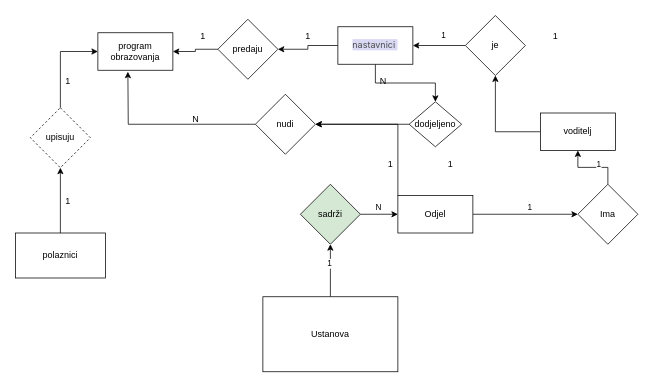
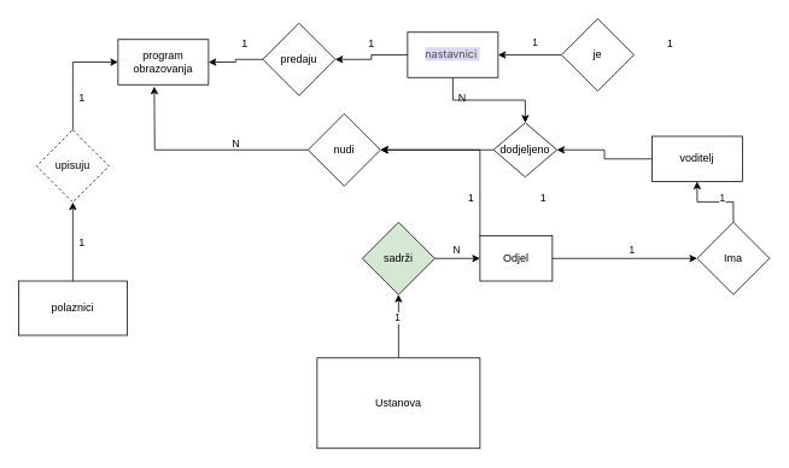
  <mxCell id="0" />
  <mxCell id="1" parent="0" />
  <mxCell id="2" value="" style="edgeStyle=orthogonalEdgeStyle;rounded=0;orthogonalLoop=1;jettySize=auto;html=1;" edge="1" parent="1" source="4" target="11"><mxGeometry relative="1" as="geometry" /></mxCell>
  <mxCell id="3" value="1" style="edgeLabel;html=1;align=center;verticalAlign=middle;resizable=0;points=[];" vertex="1" connectable="0" parent="2"><mxGeometry x="0.05" y="2" relative="1" as="geometry"><mxPoint y="-8" as="offset" /></mxGeometry></mxCell>
  <mxCell id="4" value="Ustanova" style="rounded=0;whiteSpace=wrap;html=1;" vertex="1" parent="1"><mxGeometry x="350" y="395" width="180" height="100" as="geometry" /></mxCell>
  <mxCell id="5" value="" style="edgeStyle=orthogonalEdgeStyle;rounded=0;orthogonalLoop=1;jettySize=auto;html=1;" edge="1" parent="1" source="8" target="18"><mxGeometry relative="1" as="geometry" /></mxCell>
  <mxCell id="6" value="1" style="edgeLabel;html=1;align=center;verticalAlign=middle;resizable=0;points=[];" vertex="1" connectable="0" parent="5"><mxGeometry x="0.133" y="7" relative="1" as="geometry"><mxPoint x="-4" y="-3" as="offset" /></mxGeometry></mxCell>
  <mxCell id="7" style="edgeStyle=orthogonalEdgeStyle;rounded=0;orthogonalLoop=1;jettySize=auto;html=1;exitX=0;exitY=0;exitDx=0;exitDy=0;entryX=1;entryY=0.5;entryDx=0;entryDy=0;" edge="1" parent="1" source="8" target="36"><mxGeometry relative="1" as="geometry" /></mxCell>
- <mxCell id="8" value="Odjel" style="rounded=0;whiteSpace=wrap;html=1;" vertex="1" parent="1"><mxGeometry x="530" y="260" width="100" height="50" as="geometry" /></mxCell>
+ <mxCell id="8" value="Odjel" style="rounded=0;whiteSpace=wrap;html=1;" vertex="1" parent="1"><mxGeometry x="530" y="260" width="80" height="50" as="geometry" /></mxCell>
  <mxCell id="9" value="" style="edgeStyle=orthogonalEdgeStyle;rounded=0;orthogonalLoop=1;jettySize=auto;html=1;" edge="1" parent="1" source="11" target="8"><mxGeometry relative="1" as="geometry" /></mxCell>
  <mxCell id="10" value="N" style="edgeLabel;html=1;align=center;verticalAlign=middle;resizable=0;points=[];" vertex="1" connectable="0" parent="9"><mxGeometry x="-0.08" y="1" relative="1" as="geometry"><mxPoint y="-9" as="offset" /></mxGeometry></mxCell>
  <mxCell id="11" value="sadrži" style="rhombus;whiteSpace=wrap;html=1;fillColor=#d5e8d4;" vertex="1" parent="1"><mxGeometry x="400" y="245" width="80" height="80" as="geometry" /></mxCell>
  <mxCell id="12" value="" style="edgeStyle=orthogonalEdgeStyle;rounded=0;orthogonalLoop=1;jettySize=auto;html=1;" edge="1" parent="1" source="14" target="25"><mxGeometry relative="1" as="geometry" /></mxCell>
  <mxCell id="13" value="" style="edgeStyle=orthogonalEdgeStyle;rounded=0;orthogonalLoop=1;jettySize=auto;html=1;" edge="1" parent="1" source="14" target="30"><mxGeometry relative="1" as="geometry" /></mxCell>
  <mxCell id="14" value="&lt;span style=&quot;color: rgb(75, 75, 75); font-family: adobe-clean, &amp;quot;Source Sans Pro&amp;quot;, -apple-system, BlinkMacSystemFont, &amp;quot;Segoe UI&amp;quot;, Roboto, Ubuntu, &amp;quot;Trebuchet MS&amp;quot;, &amp;quot;Lucida Grande&amp;quot;, sans-serif; font-size: 12px; font-style: normal; font-variant-ligatures: normal; font-variant-caps: normal; font-weight: 400; letter-spacing: normal; orphans: 2; text-align: start; text-indent: 0px; text-transform: none; widows: 2; word-spacing: 0px; -webkit-text-stroke-width: 0px; white-space: pre-wrap; background-color: rgb(217, 217, 244); text-decoration-thickness: initial; text-decoration-style: initial; text-decoration-color: initial; display: inline !important; float: none;&quot;&gt;nastavnici &lt;/span&gt;" style="rounded=0;whiteSpace=wrap;html=1;" vertex="1" parent="1"><mxGeometry x="450" y="35" width="100" height="50" as="geometry" /></mxCell>
  <mxCell id="15" value="program&lt;br&gt;obrazovanja" style="rounded=0;whiteSpace=wrap;html=1;" vertex="1" parent="1"><mxGeometry y="43" width="100" height="50" as="geometry" x="130" /></mxCell>
  <mxCell id="16" value="" style="edgeStyle=orthogonalEdgeStyle;rounded=0;orthogonalLoop=1;jettySize=auto;html=1;" edge="1" parent="1" source="18" target="20"><mxGeometry relative="1" as="geometry" /></mxCell>
  <mxCell id="17" value="1" style="edgeLabel;html=1;align=center;verticalAlign=middle;resizable=0;points=[];" vertex="1" connectable="0" parent="16"><mxGeometry x="-0.4" y="1" relative="1" as="geometry"><mxPoint x="-9" y="-5" as="offset" /></mxGeometry></mxCell>
  <mxCell id="18" value="Ima" style="rhombus;whiteSpace=wrap;html=1;" vertex="1" parent="1"><mxGeometry x="770" y="245" width="80" height="80" as="geometry" /></mxCell>
- <mxCell id="19" value="" style="edgeStyle=orthogonalEdgeStyle;rounded=0;orthogonalLoop=1;jettySize=auto;html=1;" edge="1" parent="1" source="20" target="23"><mxGeometry relative="1" as="geometry" /></mxCell>
+ <mxCell id="19" value="" style="edgeStyle=orthogonalEdgeStyle;rounded=0;orthogonalLoop=1;jettySize=auto;html=1;" edge="1" parent="1" source="20" target="25"><mxGeometry relative="1" as="geometry" /></mxCell>
  <mxCell id="20" value="voditelj" style="rounded=0;whiteSpace=wrap;html=1;" vertex="1" parent="1"><mxGeometry x="720" y="150" width="100" height="50" as="geometry" /></mxCell>
  <mxCell id="21" value="" style="edgeStyle=orthogonalEdgeStyle;rounded=0;orthogonalLoop=1;jettySize=auto;html=1;" edge="1" parent="1" source="23" target="14"><mxGeometry relative="1" as="geometry" /></mxCell>
  <mxCell id="22" value="1" style="edgeLabel;html=1;align=center;verticalAlign=middle;resizable=0;points=[];" vertex="1" connectable="0" parent="21"><mxGeometry x="-0.133" relative="1" as="geometry"><mxPoint y="-15" as="offset" /></mxGeometry></mxCell>
  <mxCell id="23" value="je" style="rhombus;whiteSpace=wrap;html=1;" vertex="1" parent="1"><mxGeometry x="620" y="20" width="80" height="80" as="geometry" /></mxCell>
  <mxCell id="24" value="" style="edgeStyle=orthogonalEdgeStyle;rounded=0;orthogonalLoop=1;jettySize=auto;html=1;" edge="1" parent="1" source="25" target="36"><mxGeometry relative="1" as="geometry" /></mxCell>
  <mxCell id="25" value="dodjeljeno" style="rhombus;whiteSpace=wrap;html=1;" vertex="1" parent="1"><mxGeometry x="545" y="135" width="70" height="60" as="geometry" /></mxCell>
  <mxCell id="26" value="1" style="text;html=1;align=center;verticalAlign=middle;resizable=0;points=[];autosize=1;strokeColor=none;fillColor=none;" vertex="1" parent="1"><mxGeometry x="725" y="33" width="30" height="30" as="geometry" /></mxCell>
  <mxCell id="27" value="N" style="text;html=1;align=center;verticalAlign=middle;resizable=0;points=[];autosize=1;strokeColor=none;fillColor=none;" vertex="1" parent="1"><mxGeometry x="495" y="93" width="30" height="30" as="geometry" /></mxCell>
  <mxCell id="28" value="1" style="text;html=1;align=center;verticalAlign=middle;resizable=0;points=[];autosize=1;strokeColor=none;fillColor=none;" vertex="1" parent="1"><mxGeometry x="585" y="203" width="30" height="30" as="geometry" /></mxCell>
  <mxCell id="29" value="" style="edgeStyle=orthogonalEdgeStyle;rounded=0;orthogonalLoop=1;jettySize=auto;html=1;" edge="1" parent="1" source="30" target="15"><mxGeometry relative="1" as="geometry" /></mxCell>
  <mxCell id="30" value="predaju" style="rhombus;whiteSpace=wrap;html=1;" vertex="1" parent="1"><mxGeometry x="290" width="80" height="80" as="geometry" y="25" /></mxCell>
  <mxCell id="31" value="1" style="text;html=1;align=center;verticalAlign=middle;resizable=0;points=[];autosize=1;strokeColor=none;fillColor=none;" vertex="1" parent="1"><mxGeometry x="395" y="33" width="30" height="30" as="geometry" /></mxCell>
  <mxCell id="32" value="1" style="text;html=1;align=center;verticalAlign=middle;resizable=0;points=[];autosize=1;strokeColor=none;fillColor=none;" vertex="1" parent="1"><mxGeometry x="255" y="33" width="30" height="30" as="geometry" /></mxCell>
  <mxCell id="33" value="" style="edgeStyle=orthogonalEdgeStyle;rounded=0;orthogonalLoop=1;jettySize=auto;html=1;" edge="1" parent="1" source="34" target="40"><mxGeometry relative="1" as="geometry" /></mxCell>
  <mxCell id="34" value="polaznici" style="whiteSpace=wrap;html=1;" vertex="1" parent="1"><mxGeometry x="20" y="310" width="120" height="60" as="geometry" /></mxCell>
  <mxCell id="35" style="edgeStyle=orthogonalEdgeStyle;rounded=0;orthogonalLoop=1;jettySize=auto;html=1;exitX=0;exitY=0.5;exitDx=0;exitDy=0;" edge="1" parent="1" source="36"><mxGeometry relative="1" as="geometry"><mxPoint x="170" y="95" as="targetPoint" /></mxGeometry></mxCell>
  <mxCell id="36" value="nudi" style="rhombus;whiteSpace=wrap;html=1;" vertex="1" parent="1"><mxGeometry x="340" y="125" width="80" height="80" as="geometry" /></mxCell>
  <mxCell id="37" value="1" style="text;html=1;align=center;verticalAlign=middle;resizable=0;points=[];autosize=1;strokeColor=none;fillColor=none;" vertex="1" parent="1"><mxGeometry x="505" y="203" width="30" height="30" as="geometry" /></mxCell>
  <mxCell id="38" value="N" style="text;html=1;align=center;verticalAlign=middle;resizable=0;points=[];autosize=1;strokeColor=none;fillColor=none;" vertex="1" parent="1"><mxGeometry x="245" y="143" width="30" height="30" as="geometry" /></mxCell>
  <mxCell id="39" style="edgeStyle=orthogonalEdgeStyle;rounded=0;orthogonalLoop=1;jettySize=auto;html=1;exitX=0.5;exitY=0;exitDx=0;exitDy=0;entryX=0;entryY=0.5;entryDx=0;entryDy=0;" edge="1" parent="1" source="40" target="15"><mxGeometry relative="1" as="geometry" /></mxCell>
  <mxCell id="40" value="upisuju" style="rhombus;whiteSpace=wrap;html=1;dashed=1;" vertex="1" parent="1"><mxGeometry x="40" y="143" width="80" height="80" as="geometry" /></mxCell>
  <mxCell id="41" value="1" style="text;html=1;align=center;verticalAlign=middle;resizable=0;points=[];autosize=1;strokeColor=none;fillColor=none;" vertex="1" parent="1"><mxGeometry x="75" y="253" width="30" height="30" as="geometry" /></mxCell>
  <mxCell id="42" value="1" style="text;html=1;align=center;verticalAlign=middle;resizable=0;points=[];autosize=1;strokeColor=none;fillColor=none;" vertex="1" parent="1"><mxGeometry x="75" y="93" width="30" height="30" as="geometry" /></mxCell>
